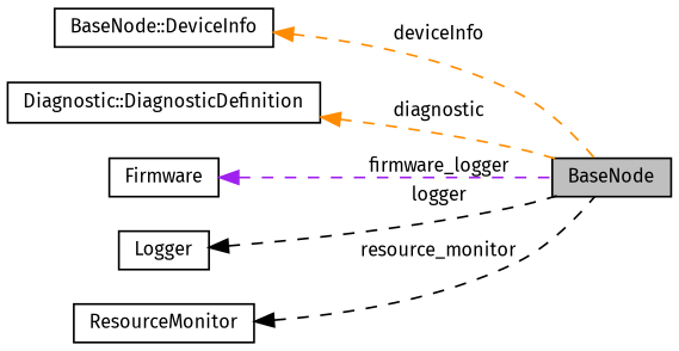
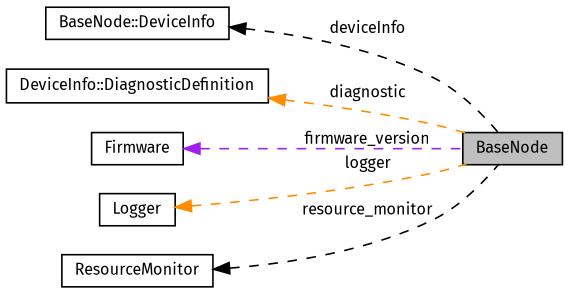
  digraph {
    fontname="Fira Sans"
    rankdir=LR
    node [color=black fillcolor=white fontname="Fira Sans" fontsize=10 shape=record style=filled]
    edge [color=darkorange dir=back fontname="Fira Sans" fontsize=10 labelfontname=Helvetica labelfontsize=10 style=dashed]
    n1 [fillcolor=grey75 fontcolor=black height=0.2 label=BaseNode width=0.4]
    n2 [height=0.2 label="BaseNode::DeviceInfo" width=0.4]
-   n3 [height=0.2 label="Diagnostic::DiagnosticDefinition" width=0.4]
+   n3 [height=0.2 label="DeviceInfo::DiagnosticDefinition" width=0.4]
    n4 [height=0.2 label=Firmware width=0.4]
    n5 [height=0.2 label=Logger width=0.4]
    n6 [height=0.2 label=ResourceMonitor width=0.4]
-   n2 -> n1 [label=" deviceInfo"]
+   n2 -> n1 [color=black label=" deviceInfo"]
    n3 -> n1 [label=" diagnostic"]
-   n4 -> n1 [color=purple label=" firmware_logger"]
-   n5 -> n1 [color=black label=" logger"]
+   n4 -> n1 [color=purple label=" firmware_version"]
+   n5 -> n1 [label=" logger"]
    n6 -> n1 [color=black label=" resource_monitor"]
  }
